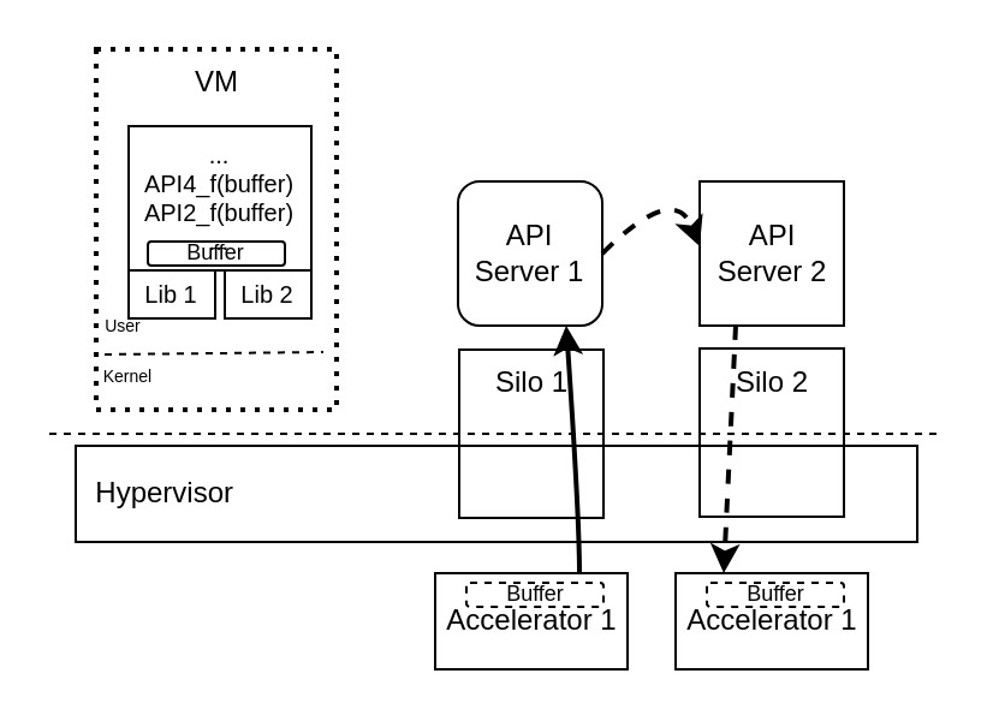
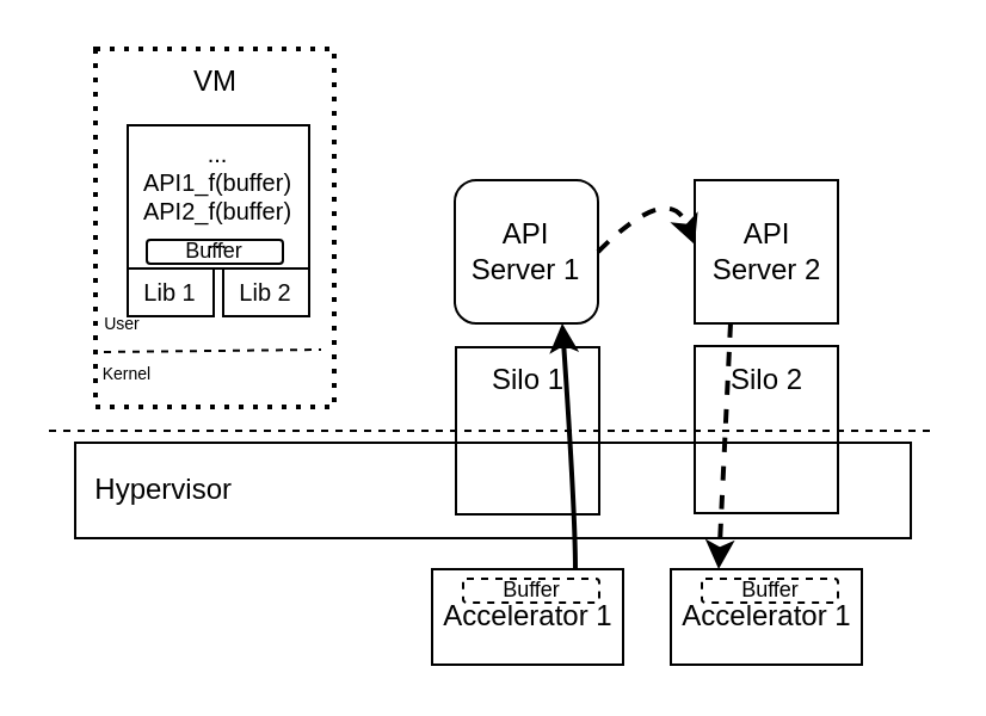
  <mxCell id="0" />
  <mxCell id="1" parent="0" />
  <mxCell id="2" value="&amp;nbsp; Hypervisor" style="rounded=0;whiteSpace=wrap;html=1;fillColor=none;align=left;" vertex="1" parent="1"><mxGeometry x="31" y="185" width="350" height="40" as="geometry" /></mxCell>
  <mxCell id="3" value="Accelerator 1" style="rounded=0;whiteSpace=wrap;html=1;fillColor=none;" vertex="1" parent="1"><mxGeometry x="180.5" y="238" width="80" height="40" as="geometry" /></mxCell>
  <mxCell id="4" value="Accelerator 1" style="rounded=0;whiteSpace=wrap;html=1;fillColor=none;" vertex="1" parent="1"><mxGeometry x="280.5" y="238" width="80" height="40" as="geometry" /></mxCell>
  <mxCell id="5" value="API Server 1" style="whiteSpace=wrap;html=1;fillColor=none;align=center;rounded=1;" vertex="1" parent="1"><mxGeometry x="190" y="75" width="60" height="60" as="geometry" /></mxCell>
  <mxCell id="6" value="API Server 2" style="rounded=0;whiteSpace=wrap;html=1;fillColor=none;align=center;" vertex="1" parent="1"><mxGeometry x="290.5" y="75" width="60" height="60" as="geometry" /></mxCell>
  <mxCell id="7" value="Silo 1" style="rounded=0;whiteSpace=wrap;html=1;fillColor=none;align=center;verticalAlign=top;strokeWidth=1;" vertex="1" parent="1"><mxGeometry x="190.5" y="145" width="60" height="70" as="geometry" /></mxCell>
  <mxCell id="8" value="Silo 2" style="rounded=0;whiteSpace=wrap;html=1;fillColor=none;align=center;verticalAlign=top;strokeWidth=1;" vertex="1" parent="1"><mxGeometry x="290.5" y="144.5" width="60" height="70" as="geometry" /></mxCell>
  <mxCell id="9" value="" style="endArrow=none;dashed=1;html=1;" edge="1" parent="1"><mxGeometry width="50" height="50" relative="1" as="geometry"><mxPoint x="20" y="180" as="sourcePoint" /><mxPoint x="391" y="180" as="targetPoint" /></mxGeometry></mxCell>
  <mxCell id="10" value="" style="curved=1;endArrow=classic;html=1;fontSize=7;exitX=0.75;exitY=0;exitDx=0;exitDy=0;entryX=0.75;entryY=1;entryDx=0;entryDy=0;strokeWidth=2;" edge="1" parent="1" source="3" target="5"><mxGeometry width="50" height="50" relative="1" as="geometry"><mxPoint x="230" y="145" as="sourcePoint" /><mxPoint x="210.5" y="255" as="targetPoint" /><Array as="points"><mxPoint x="240.5" y="215" /></Array></mxGeometry></mxCell>
  <mxCell id="11" value="" style="curved=1;endArrow=classic;html=1;fontSize=7;entryX=0.25;entryY=0;entryDx=0;entryDy=0;exitX=0.25;exitY=1;exitDx=0;exitDy=0;dashed=1;strokeWidth=2;" edge="1" parent="1" source="6" target="4"><mxGeometry width="50" height="50" relative="1" as="geometry"><mxPoint x="300.5" y="155" as="sourcePoint" /><mxPoint x="300.5" y="245" as="targetPoint" /><Array as="points" /></mxGeometry></mxCell>
  <mxCell id="12" value="" style="curved=1;endArrow=classic;html=1;fontSize=7;exitX=1;exitY=0.5;exitDx=0;exitDy=0;dashed=1;strokeWidth=2;entryX=0;entryY=0.25;entryDx=0;entryDy=0;" edge="1" parent="1" source="5"><mxGeometry x="-0.51" y="3" width="50" height="50" relative="1" as="geometry"><mxPoint x="112.5" y="127" as="sourcePoint" /><mxPoint x="290.5" y="102" as="targetPoint" /><Array as="points"><mxPoint x="280" y="75" /></Array><mxPoint as="offset" /></mxGeometry></mxCell>
  <mxCell id="13" value="&lt;font style=&quot;font-size: 9px&quot;&gt;Buffer&lt;/font&gt;" style="rounded=1;whiteSpace=wrap;html=1;strokeWidth=1;fillColor=none;fontSize=7;align=center;dashed=1;" vertex="1" parent="1"><mxGeometry x="193.5" y="242" width="57" height="10" as="geometry" /></mxCell>
  <mxCell id="14" value="&lt;font style=&quot;font-size: 9px&quot;&gt;Buffer&lt;/font&gt;" style="rounded=1;whiteSpace=wrap;html=1;strokeWidth=1;fillColor=none;fontSize=7;align=center;dashed=1;" vertex="1" parent="1"><mxGeometry x="293.5" y="242" width="57" height="10" as="geometry" /></mxCell>
  <mxCell id="15" value="" style="group" vertex="1" connectable="0" parent="1"><mxGeometry x="31" y="20" width="108.5" height="150" as="geometry" /></mxCell>
  <mxCell id="16" value="VM" style="rounded=0;whiteSpace=wrap;html=1;fillColor=none;align=center;strokeWidth=2;verticalAlign=top;dashed=1;dashPattern=1 2;" vertex="1" parent="15"><mxGeometry x="8.5" width="100" height="150" as="geometry" /></mxCell>
  <mxCell id="17" value="" style="endArrow=none;dashed=1;html=1;exitX=0.25;exitY=0;exitDx=0;exitDy=0;" edge="1" parent="15" source="18"><mxGeometry width="50" height="50" relative="1" as="geometry"><mxPoint x="33" y="126" as="sourcePoint" /><mxPoint x="103.0" y="126" as="targetPoint" /></mxGeometry></mxCell>
  <mxCell id="18" value="Kernel" style="text;html=1;strokeColor=none;fillColor=none;align=center;verticalAlign=middle;whiteSpace=wrap;rounded=0;dashed=1;fontSize=7;" vertex="1" parent="15"><mxGeometry x="2" y="127" width="40" height="20" as="geometry" /></mxCell>
  <mxCell id="19" value="User" style="text;html=1;strokeColor=none;fillColor=none;align=center;verticalAlign=middle;whiteSpace=wrap;rounded=0;dashed=1;fontSize=7;" vertex="1" parent="15"><mxGeometry y="106" width="40" height="20" as="geometry" /></mxCell>
- <mxCell id="20" value="&lt;font style=&quot;font-size: 10px&quot;&gt;...&lt;br&gt;API4_f(buffer)&lt;br&gt;API2_f(buffer)&lt;br&gt;...&lt;br&gt;&lt;/font&gt;" style="rounded=0;whiteSpace=wrap;html=1;strokeWidth=1;fillColor=none;fontSize=7;align=center;verticalAlign=top;" vertex="1" parent="15"><mxGeometry x="22" y="32" width="76" height="60" as="geometry" /></mxCell>
+ <mxCell id="20" value="&lt;font style=&quot;font-size: 10px&quot;&gt;...&lt;br&gt;API1_f(buffer)&lt;br&gt;API2_f(buffer)&lt;br&gt;...&lt;br&gt;&lt;/font&gt;" style="rounded=0;whiteSpace=wrap;html=1;strokeWidth=1;fillColor=none;fontSize=7;align=center;verticalAlign=top;" vertex="1" parent="15"><mxGeometry x="22" y="32" width="76" height="60" as="geometry" /></mxCell>
  <mxCell id="21" value="&lt;font style=&quot;font-size: 10px&quot;&gt;Lib 1&lt;/font&gt;" style="rounded=0;whiteSpace=wrap;html=1;strokeWidth=1;fillColor=none;fontSize=7;align=center;" vertex="1" parent="15"><mxGeometry x="22" y="92" width="36" height="20" as="geometry" /></mxCell>
  <mxCell id="22" value="&lt;font style=&quot;font-size: 10px&quot;&gt;Lib 2&lt;/font&gt;" style="rounded=0;whiteSpace=wrap;html=1;strokeWidth=1;fillColor=none;fontSize=7;align=center;" vertex="1" parent="15"><mxGeometry x="62" y="92" width="36" height="20" as="geometry" /></mxCell>
  <mxCell id="23" value="&lt;font style=&quot;font-size: 9px&quot;&gt;Buffer&lt;/font&gt;" style="rounded=1;whiteSpace=wrap;html=1;strokeWidth=1;fillColor=none;fontSize=7;align=center;" vertex="1" parent="15"><mxGeometry x="30" y="80" width="57" height="10" as="geometry" /></mxCell>
